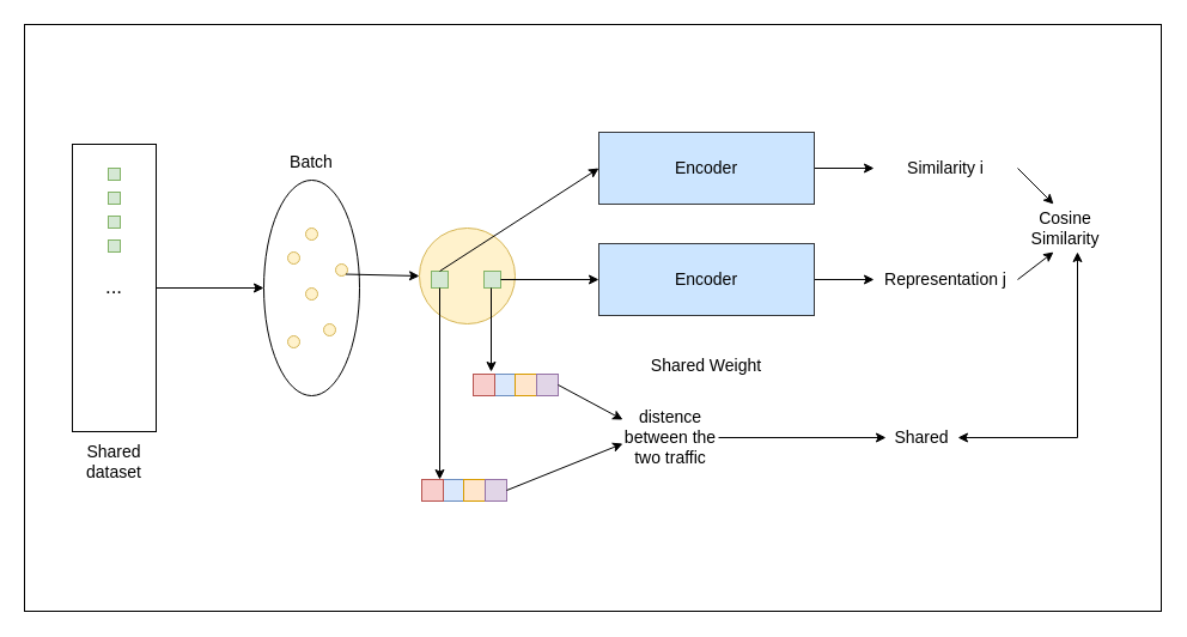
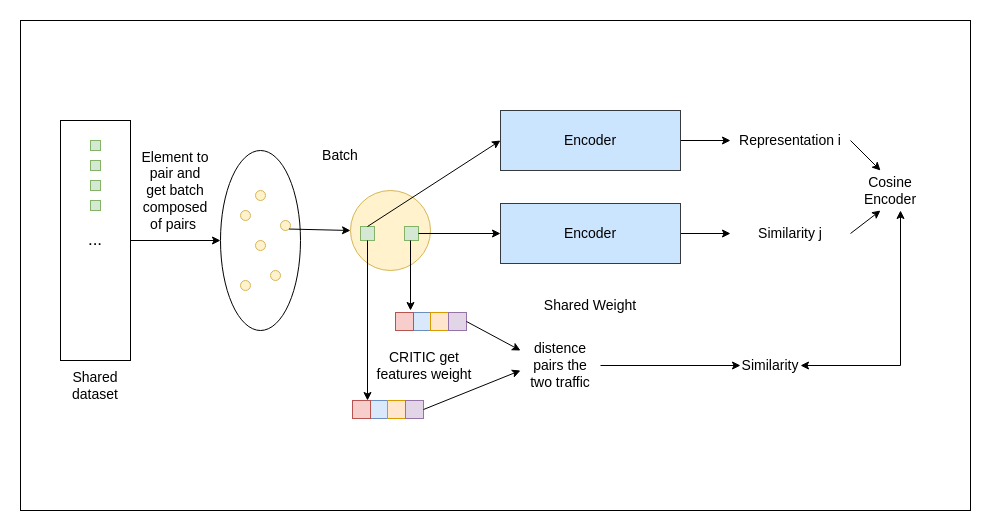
  <mxCell id="0" />
  <mxCell id="1" parent="0" />
  <mxCell id="2" value="" style="rounded=0;whiteSpace=wrap;html=1;" vertex="1" parent="1"><mxGeometry x="20" y="20" width="950" height="490" as="geometry" /></mxCell>
  <mxCell id="3" value="" style="ellipse;whiteSpace=wrap;html=1;" vertex="1" parent="1"><mxGeometry x="220" y="150" width="80" height="180" as="geometry" /></mxCell>
  <mxCell id="4" value="" style="edgeStyle=orthogonalEdgeStyle;rounded=0;orthogonalLoop=1;jettySize=auto;html=1;" edge="1" parent="1" source="5" target="3"><mxGeometry relative="1" as="geometry" /></mxCell>
  <mxCell id="5" value="&lt;font style=&quot;font-size: 17px;&quot;&gt;...&lt;/font&gt;" style="rounded=0;whiteSpace=wrap;html=1;" vertex="1" parent="1"><mxGeometry x="60" y="120" width="70" height="240" as="geometry" /></mxCell>
  <mxCell id="6" value="" style="ellipse;whiteSpace=wrap;html=1;aspect=fixed;fillColor=#fff2cc;strokeColor=#d6b656;" vertex="1" parent="1"><mxGeometry x="255" y="190" width="10" height="10" as="geometry" /></mxCell>
  <mxCell id="7" value="" style="ellipse;whiteSpace=wrap;html=1;aspect=fixed;fillColor=#fff2cc;strokeColor=#d6b656;" vertex="1" parent="1"><mxGeometry x="240" y="210" width="10" height="10" as="geometry" /></mxCell>
  <mxCell id="8" value="" style="ellipse;whiteSpace=wrap;html=1;aspect=fixed;fillColor=#fff2cc;strokeColor=#d6b656;" vertex="1" parent="1"><mxGeometry x="280" y="220" width="10" height="10" as="geometry" /></mxCell>
  <mxCell id="9" value="" style="ellipse;whiteSpace=wrap;html=1;aspect=fixed;fillColor=#fff2cc;strokeColor=#d6b656;" vertex="1" parent="1"><mxGeometry x="270" y="270" width="10" height="10" as="geometry" /></mxCell>
  <mxCell id="10" value="&lt;font style=&quot;font-size: 14px;&quot;&gt;Shared dataset&lt;/font&gt;" style="text;html=1;strokeColor=none;fillColor=none;align=center;verticalAlign=middle;whiteSpace=wrap;rounded=0;" vertex="1" parent="1"><mxGeometry x="65" y="370" width="60" height="30" as="geometry" /></mxCell>
+ <mxCell id="11" value="&lt;font style=&quot;font-size: 14px;&quot;&gt;Element to pair and get batch composed of pairs&amp;nbsp;&lt;/font&gt;" style="text;html=1;strokeColor=none;fillColor=none;align=center;verticalAlign=middle;whiteSpace=wrap;rounded=0;" vertex="1" parent="1"><mxGeometry x="140" y="140" width="70" height="100" as="geometry" /></mxCell>
  <mxCell id="12" value="" style="ellipse;whiteSpace=wrap;html=1;aspect=fixed;fillColor=#fff2cc;strokeColor=#d6b656;" vertex="1" parent="1"><mxGeometry x="255" y="240" width="10" height="10" as="geometry" /></mxCell>
  <mxCell id="13" value="" style="ellipse;whiteSpace=wrap;html=1;aspect=fixed;fillColor=#fff2cc;strokeColor=#d6b656;" vertex="1" parent="1"><mxGeometry x="240" y="280" width="10" height="10" as="geometry" /></mxCell>
  <mxCell id="14" value="" style="whiteSpace=wrap;html=1;aspect=fixed;fillColor=#d5e8d4;strokeColor=#82b366;" vertex="1" parent="1"><mxGeometry x="90" y="140" width="10" height="10" as="geometry" /></mxCell>
  <mxCell id="15" value="" style="whiteSpace=wrap;html=1;aspect=fixed;fillColor=#d5e8d4;strokeColor=#82b366;" vertex="1" parent="1"><mxGeometry x="90" y="160" width="10" height="10" as="geometry" /></mxCell>
  <mxCell id="16" value="" style="whiteSpace=wrap;html=1;aspect=fixed;fillColor=#d5e8d4;strokeColor=#82b366;" vertex="1" parent="1"><mxGeometry x="90" y="180" width="10" height="10" as="geometry" /></mxCell>
  <mxCell id="17" value="" style="whiteSpace=wrap;html=1;aspect=fixed;fillColor=#d5e8d4;strokeColor=#82b366;" vertex="1" parent="1"><mxGeometry x="90" y="200" width="10" height="10" as="geometry" /></mxCell>
  <mxCell id="18" value="" style="endArrow=classic;html=1;rounded=0;exitX=1;exitY=1;exitDx=0;exitDy=0;" edge="1" parent="1" source="8"><mxGeometry width="50" height="50" relative="1" as="geometry"><mxPoint x="350" y="320" as="sourcePoint" /><mxPoint x="350" y="230" as="targetPoint" /></mxGeometry></mxCell>
  <mxCell id="19" value="" style="ellipse;whiteSpace=wrap;html=1;aspect=fixed;fillColor=#fff2cc;strokeColor=#d6b656;" vertex="1" parent="1"><mxGeometry x="350" y="190" width="80" height="80" as="geometry" /></mxCell>
  <mxCell id="20" value="" style="whiteSpace=wrap;html=1;aspect=fixed;fillColor=#d5e8d4;strokeColor=#82b366;" vertex="1" parent="1"><mxGeometry x="404" y="226" width="14" height="14" as="geometry" /></mxCell>
  <mxCell id="21" value="" style="whiteSpace=wrap;html=1;aspect=fixed;fillColor=#d5e8d4;strokeColor=#82b366;" vertex="1" parent="1"><mxGeometry x="360" y="226" width="14" height="14" as="geometry" /></mxCell>
  <mxCell id="22" value="" style="endArrow=classic;html=1;rounded=0;" edge="1" parent="1"><mxGeometry width="50" height="50" relative="1" as="geometry"><mxPoint x="410" y="240" as="sourcePoint" /><mxPoint x="410" y="310" as="targetPoint" /></mxGeometry></mxCell>
  <mxCell id="23" value="" style="endArrow=classic;html=1;rounded=0;" edge="1" parent="1"><mxGeometry width="50" height="50" relative="1" as="geometry"><mxPoint x="367" y="240" as="sourcePoint" /><mxPoint x="367" y="400" as="targetPoint" /></mxGeometry></mxCell>
  <mxCell id="24" value="" style="whiteSpace=wrap;html=1;aspect=fixed;" vertex="1" parent="1"><mxGeometry x="395" y="312" width="18" height="18" as="geometry" /></mxCell>
  <mxCell id="25" value="" style="whiteSpace=wrap;html=1;aspect=fixed;fillColor=#dae8fc;strokeColor=#6c8ebf;" vertex="1" parent="1"><mxGeometry x="412" y="312" width="18" height="18" as="geometry" /></mxCell>
  <mxCell id="26" value="" style="whiteSpace=wrap;html=1;aspect=fixed;fillColor=#ffe6cc;strokeColor=#d79b00;" vertex="1" parent="1"><mxGeometry x="430" y="312" width="18" height="18" as="geometry" /></mxCell>
  <mxCell id="27" value="" style="whiteSpace=wrap;html=1;aspect=fixed;fillColor=#f8cecc;strokeColor=#b85450;" vertex="1" parent="1"><mxGeometry x="395" y="312" width="18" height="18" as="geometry" /></mxCell>
  <mxCell id="28" value="" style="whiteSpace=wrap;html=1;aspect=fixed;fillColor=#e1d5e7;strokeColor=#9673a6;" vertex="1" parent="1"><mxGeometry x="448" y="312" width="18" height="18" as="geometry" /></mxCell>
  <mxCell id="29" value="" style="whiteSpace=wrap;html=1;aspect=fixed;" vertex="1" parent="1"><mxGeometry x="352" y="400" width="18" height="18" as="geometry" /></mxCell>
  <mxCell id="30" value="" style="whiteSpace=wrap;html=1;aspect=fixed;fillColor=#dae8fc;strokeColor=#6c8ebf;" vertex="1" parent="1"><mxGeometry x="369" y="400" width="18" height="18" as="geometry" /></mxCell>
  <mxCell id="31" value="" style="whiteSpace=wrap;html=1;aspect=fixed;fillColor=#ffe6cc;strokeColor=#d79b00;" vertex="1" parent="1"><mxGeometry x="387" y="400" width="18" height="18" as="geometry" /></mxCell>
  <mxCell id="32" value="" style="whiteSpace=wrap;html=1;aspect=fixed;fillColor=#f8cecc;strokeColor=#b85450;" vertex="1" parent="1"><mxGeometry x="352" y="400" width="18" height="18" as="geometry" /></mxCell>
  <mxCell id="33" value="" style="whiteSpace=wrap;html=1;aspect=fixed;fillColor=#e1d5e7;strokeColor=#9673a6;" vertex="1" parent="1"><mxGeometry x="405" y="400" width="18" height="18" as="geometry" /></mxCell>
+ <mxCell id="34" value="&lt;font style=&quot;font-size: 14px;&quot;&gt;CRITIC get features weight&lt;/font&gt;" style="text;html=1;strokeColor=none;fillColor=none;align=center;verticalAlign=middle;whiteSpace=wrap;rounded=0;" vertex="1" parent="1"><mxGeometry x="374" y="350" width="100" height="30" as="geometry" /></mxCell>
  <mxCell id="35" value="" style="endArrow=classic;html=1;rounded=0;exitX=1;exitY=0.5;exitDx=0;exitDy=0;" edge="1" parent="1" source="28"><mxGeometry width="50" height="50" relative="1" as="geometry"><mxPoint x="230" y="510" as="sourcePoint" /><mxPoint x="520" y="350" as="targetPoint" /></mxGeometry></mxCell>
  <mxCell id="36" value="" style="endArrow=classic;html=1;rounded=0;exitX=1;exitY=0.5;exitDx=0;exitDy=0;" edge="1" parent="1" source="33"><mxGeometry width="50" height="50" relative="1" as="geometry"><mxPoint x="430" y="440" as="sourcePoint" /><mxPoint x="520" y="370" as="targetPoint" /></mxGeometry></mxCell>
- <mxCell id="37" value="&lt;font style=&quot;font-size: 14px;&quot;&gt;distence between the two traffic&lt;/font&gt;" style="text;html=1;strokeColor=none;fillColor=none;align=center;verticalAlign=middle;whiteSpace=wrap;rounded=0;" vertex="1" parent="1"><mxGeometry x="520" y="345" width="80" height="40" as="geometry" /></mxCell>
+ <mxCell id="37" value="&lt;font style=&quot;font-size: 14px;&quot;&gt;distence pairs the two traffic&lt;/font&gt;" style="text;html=1;strokeColor=none;fillColor=none;align=center;verticalAlign=middle;whiteSpace=wrap;rounded=0;" vertex="1" parent="1"><mxGeometry x="520" y="345" width="80" height="40" as="geometry" /></mxCell>
  <mxCell id="38" value="" style="endArrow=classic;html=1;rounded=0;exitX=1;exitY=0.5;exitDx=0;exitDy=0;" edge="1" parent="1" source="37"><mxGeometry width="50" height="50" relative="1" as="geometry"><mxPoint x="560" y="500" as="sourcePoint" /><mxPoint x="740" y="365" as="targetPoint" /></mxGeometry></mxCell>
- <mxCell id="39" value="&lt;font style=&quot;font-size: 14px;&quot;&gt;Shared&lt;/font&gt;" style="text;html=1;strokeColor=none;fillColor=none;align=center;verticalAlign=middle;whiteSpace=wrap;rounded=0;" vertex="1" parent="1"><mxGeometry x="740" y="350" width="60" height="30" as="geometry" /></mxCell>
+ <mxCell id="39" value="&lt;font style=&quot;font-size: 14px;&quot;&gt;Similarity&lt;/font&gt;" style="text;html=1;strokeColor=none;fillColor=none;align=center;verticalAlign=middle;whiteSpace=wrap;rounded=0;" vertex="1" parent="1"><mxGeometry x="740" y="350" width="60" height="30" as="geometry" /></mxCell>
  <mxCell id="40" value="" style="edgeStyle=orthogonalEdgeStyle;rounded=0;orthogonalLoop=1;jettySize=auto;html=1;" edge="1" parent="1" source="41" target="47"><mxGeometry relative="1" as="geometry" /></mxCell>
  <mxCell id="41" value="&lt;font style=&quot;font-size: 14px;&quot;&gt;Encoder&lt;/font&gt;" style="rounded=0;whiteSpace=wrap;html=1;fillColor=#cce5ff;strokeColor=#36393d;" vertex="1" parent="1"><mxGeometry x="500" y="110" width="180" height="60" as="geometry" /></mxCell>
  <mxCell id="42" value="" style="edgeStyle=orthogonalEdgeStyle;rounded=0;orthogonalLoop=1;jettySize=auto;html=1;" edge="1" parent="1" source="43" target="48"><mxGeometry relative="1" as="geometry" /></mxCell>
  <mxCell id="43" value="&lt;font style=&quot;font-size: 14px;&quot;&gt;Encoder&lt;/font&gt;" style="rounded=0;whiteSpace=wrap;html=1;fillColor=#cce5ff;strokeColor=#36393d;" vertex="1" parent="1"><mxGeometry x="500" y="203" width="180" height="60" as="geometry" /></mxCell>
  <mxCell id="44" value="" style="endArrow=classic;html=1;rounded=0;exitX=0.5;exitY=0;exitDx=0;exitDy=0;entryX=0;entryY=0.5;entryDx=0;entryDy=0;" edge="1" parent="1" source="21" target="41"><mxGeometry width="50" height="50" relative="1" as="geometry"><mxPoint x="300" y="70" as="sourcePoint" /><mxPoint x="350" y="20" as="targetPoint" /></mxGeometry></mxCell>
  <mxCell id="45" value="" style="endArrow=classic;html=1;rounded=0;exitX=1;exitY=0.5;exitDx=0;exitDy=0;entryX=0;entryY=0.5;entryDx=0;entryDy=0;" edge="1" parent="1" source="20" target="43"><mxGeometry width="50" height="50" relative="1" as="geometry"><mxPoint x="300" y="110" as="sourcePoint" /><mxPoint x="350" y="60" as="targetPoint" /></mxGeometry></mxCell>
  <mxCell id="46" value="&lt;font style=&quot;font-size: 14px;&quot;&gt;Shared Weight&lt;/font&gt;" style="text;html=1;strokeColor=none;fillColor=none;align=center;verticalAlign=middle;whiteSpace=wrap;rounded=0;" vertex="1" parent="1"><mxGeometry x="520" y="290" width="140" height="30" as="geometry" /></mxCell>
- <mxCell id="47" value="&lt;font style=&quot;font-size: 14px;&quot;&gt;Similarity i&lt;/font&gt;" style="text;html=1;strokeColor=none;fillColor=none;align=center;verticalAlign=middle;whiteSpace=wrap;rounded=0;" vertex="1" parent="1"><mxGeometry x="730" y="125" width="120" height="30" as="geometry" /></mxCell>
- <mxCell id="48" value="&lt;font style=&quot;font-size: 14px;&quot;&gt;Representation j&lt;/font&gt;" style="text;html=1;strokeColor=none;fillColor=none;align=center;verticalAlign=middle;whiteSpace=wrap;rounded=0;" vertex="1" parent="1"><mxGeometry x="730" y="218" width="120" height="30" as="geometry" /></mxCell>
- <mxCell id="49" value="&lt;font style=&quot;font-size: 14px;&quot;&gt;Cosine Similarity&lt;/font&gt;" style="text;html=1;strokeColor=none;fillColor=none;align=center;verticalAlign=middle;whiteSpace=wrap;rounded=0;" vertex="1" parent="1"><mxGeometry x="860" y="175" width="60" height="30" as="geometry" /></mxCell>
+ <mxCell id="47" value="&lt;font style=&quot;font-size: 14px;&quot;&gt;Representation i&lt;/font&gt;" style="text;html=1;strokeColor=none;fillColor=none;align=center;verticalAlign=middle;whiteSpace=wrap;rounded=0;" vertex="1" parent="1"><mxGeometry x="730" y="125" width="120" height="30" as="geometry" /></mxCell>
+ <mxCell id="48" value="&lt;font style=&quot;font-size: 14px;&quot;&gt;Similarity j&lt;/font&gt;" style="text;html=1;strokeColor=none;fillColor=none;align=center;verticalAlign=middle;whiteSpace=wrap;rounded=0;" vertex="1" parent="1"><mxGeometry x="730" y="218" width="120" height="30" as="geometry" /></mxCell>
+ <mxCell id="49" value="&lt;font style=&quot;font-size: 14px;&quot;&gt;Cosine Encoder&lt;/font&gt;" style="text;html=1;strokeColor=none;fillColor=none;align=center;verticalAlign=middle;whiteSpace=wrap;rounded=0;" vertex="1" parent="1"><mxGeometry x="860" y="175" width="60" height="30" as="geometry" /></mxCell>
  <mxCell id="50" value="" style="endArrow=classic;html=1;rounded=0;exitX=1;exitY=0.5;exitDx=0;exitDy=0;" edge="1" parent="1" source="47"><mxGeometry width="50" height="50" relative="1" as="geometry"><mxPoint x="870" y="330" as="sourcePoint" /><mxPoint x="880" y="170" as="targetPoint" /></mxGeometry></mxCell>
  <mxCell id="51" value="" style="endArrow=classic;html=1;rounded=0;exitX=1;exitY=0.5;exitDx=0;exitDy=0;" edge="1" parent="1" source="48"><mxGeometry width="50" height="50" relative="1" as="geometry"><mxPoint x="910" y="330" as="sourcePoint" /><mxPoint x="880" y="210" as="targetPoint" /></mxGeometry></mxCell>
  <mxCell id="52" value="" style="endArrow=classic;startArrow=classic;html=1;rounded=0;exitX=1;exitY=0.5;exitDx=0;exitDy=0;" edge="1" parent="1" source="39"><mxGeometry width="50" height="50" relative="1" as="geometry"><mxPoint x="850" y="400" as="sourcePoint" /><mxPoint x="900" y="210" as="targetPoint" /><Array as="points"><mxPoint x="900" y="365" /></Array></mxGeometry></mxCell>
- <mxCell id="53" value="&lt;font style=&quot;font-size: 14px;&quot;&gt;Batch&lt;/font&gt;" style="text;html=1;strokeColor=none;fillColor=none;align=center;verticalAlign=middle;whiteSpace=wrap;rounded=0;" vertex="1" parent="1"><mxGeometry x="230" y="120" width="60" height="30" as="geometry" /></mxCell>
+ <mxCell id="53" value="&lt;font style=&quot;font-size: 14px;&quot;&gt;Batch&lt;/font&gt;" style="text;html=1;strokeColor=none;fillColor=none;align=center;verticalAlign=middle;whiteSpace=wrap;rounded=0;" vertex="1" parent="1"><mxGeometry x="310" y="140" width="60" height="30" as="geometry" /></mxCell>
